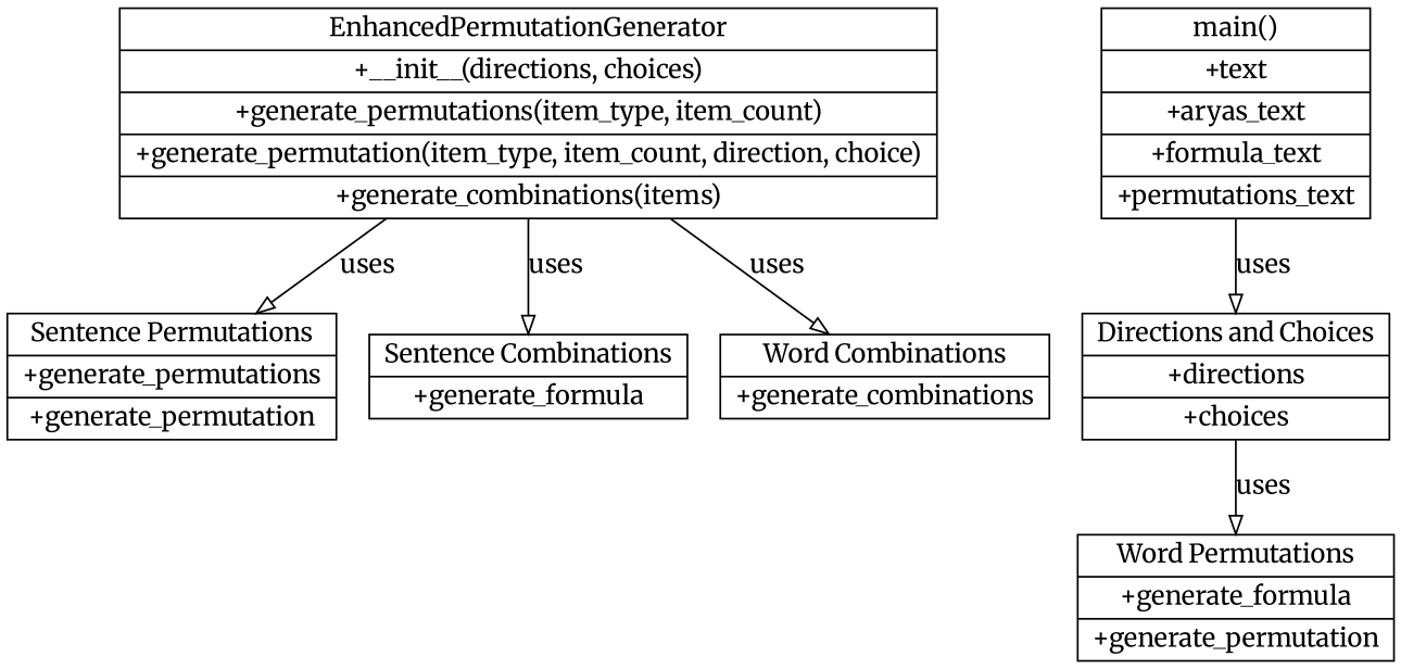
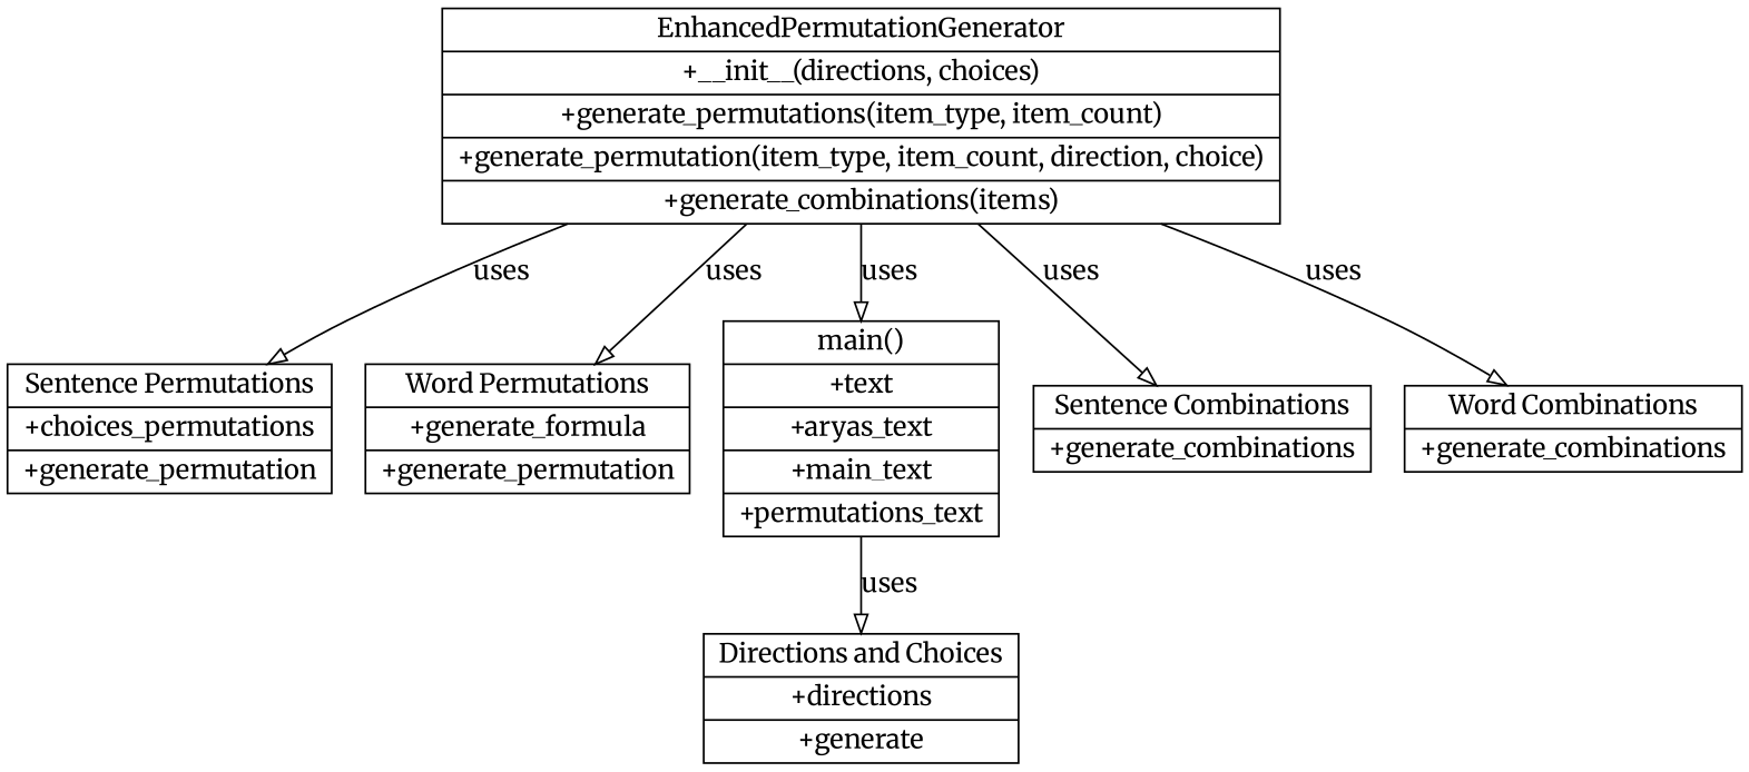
  digraph {
    fontname=Merriweather
    node [fontname=Merriweather shape=record]
    edge [arrowhead=empty fontname=Merriweather]
-   n1 [label="{Sentence Permutations | +generate_permutations | +generate_permutation}"]
+   n1 [label="{Sentence Permutations | +choices_permutations | +generate_permutation}"]
    n2 [label="{Word Permutations | +generate_formula | +generate_permutation}"]
    n3 [label="{EnhancedPermutationGenerator | +__init__(directions, choices) | +generate_permutations(item_type, item_count) | +generate_permutation(item_type, item_count, direction, choice) | +generate_combinations(items)}"]
-   n4 [label="{main() | +text | +aryas_text | +formula_text | +permutations_text}"]
-   n5 [label="{Sentence Combinations | +generate_formula}"]
+   n4 [label="{main() | +text | +aryas_text | +main_text | +permutations_text}"]
+   n5 [label="{Sentence Combinations | +generate_combinations}"]
    n6 [label="{Word Combinations | +generate_combinations}"]
-   n7 [label="{Directions and Choices | +directions | +choices}"]
+   n7 [label="{Directions and Choices | +directions | +generate}"]
    n3 -> n1 [label=uses]
-   n7 -> n2 [label=uses]
+   n3 -> n2 [label=uses]
+   n3 -> n4 [label=uses]
    n3 -> n5 [label=uses]
    n3 -> n6 [label=uses]
    n4 -> n7 [label=uses]
  }
